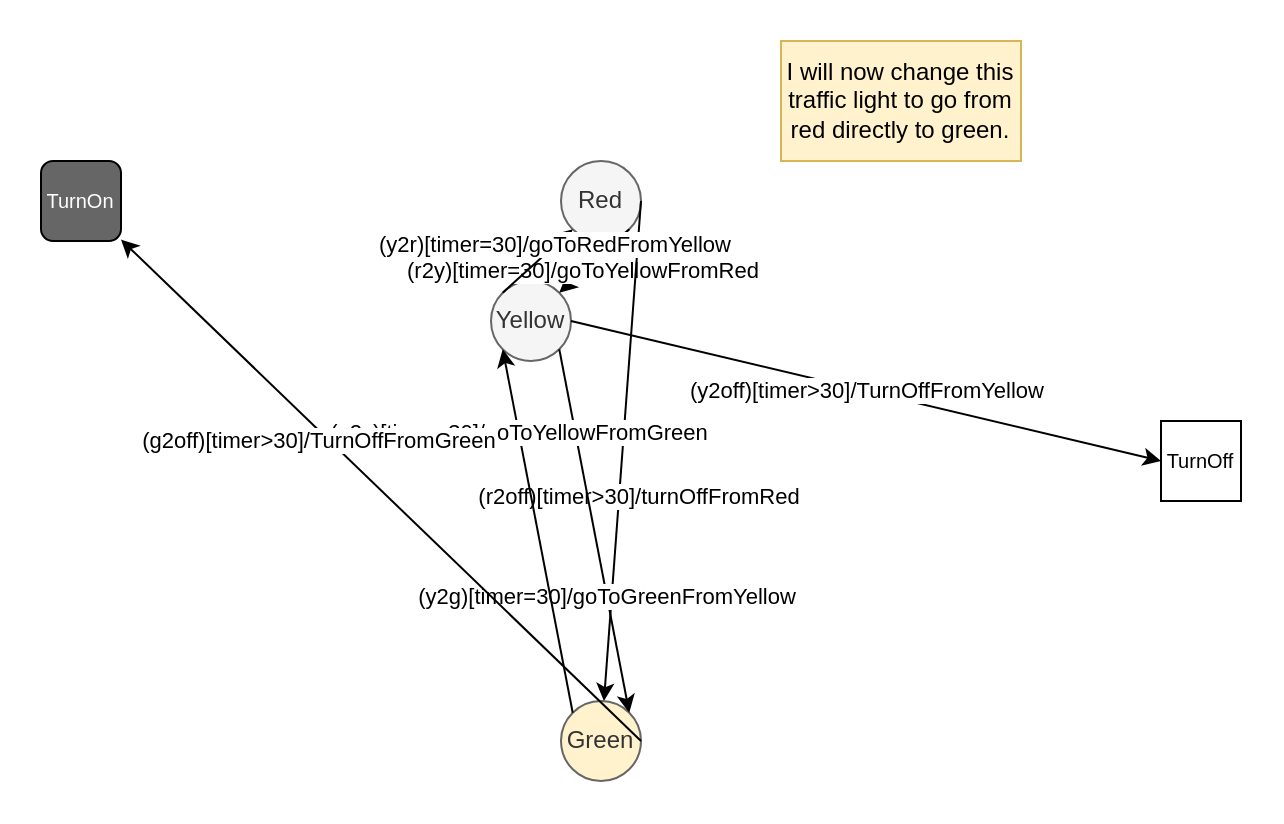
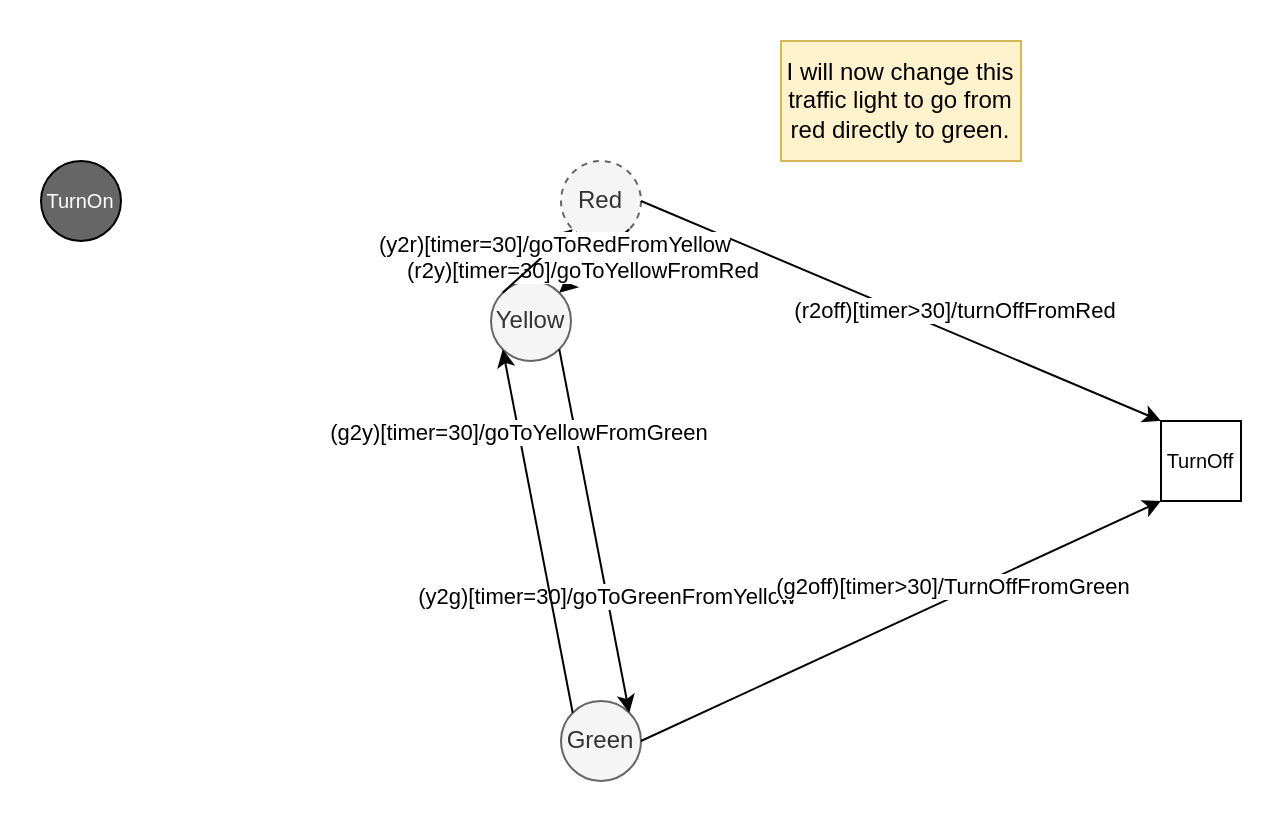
  <mxCell id="0" />
  <mxCell id="1" parent="0" />
  <mxCell id="2" value="I will now change this traffic light to go from red directly to green." style="rounded=0;whiteSpace=wrap;html=1;fillColor=#fff2cc;strokeColor=#d6b656;" vertex="1" parent="1"><mxGeometry x="390" y="20" width="120" height="60" as="geometry" /></mxCell>
- <mxCell id="3" value="TurnOn" style="whiteSpace=wrap;html=1;fontSize=10;fillColor=#666666;fontColor=#FFFFFF;rounded=1;" parent="1" vertex="1"><mxGeometry x="20" y="80" width="40" height="40" as="geometry" /></mxCell>
+ <mxCell id="3" value="TurnOn" style="ellipse;whiteSpace=wrap;html=1;fontSize=10;fillColor=#666666;fontColor=#FFFFFF;" parent="1" vertex="1"><mxGeometry x="20" y="80" width="40" height="40" as="geometry" /></mxCell>
  <mxCell id="4" value="TurnOff" style="whiteSpace=wrap;html=1;fontSize=10;rounded=0;" parent="1" vertex="1"><mxGeometry x="580" y="210" width="40" height="40" as="geometry" /></mxCell>
- <mxCell id="5" value="Red" style="ellipse;whiteSpace=wrap;html=1;fillColor=#f5f5f5;fontColor=#333333;strokeColor=#666666;" parent="1" vertex="1"><mxGeometry x="280" y="80" width="40" height="40" as="geometry" /></mxCell>
+ <mxCell id="5" value="Red" style="ellipse;whiteSpace=wrap;html=1;fillColor=#f5f5f5;fontColor=#333333;strokeColor=#666666;dashed=1;" parent="1" vertex="1"><mxGeometry x="280" y="80" width="40" height="40" as="geometry" /></mxCell>
  <mxCell id="6" value="Yellow" style="ellipse;whiteSpace=wrap;html=1;fillColor=#f5f5f5;fontColor=#333333;strokeColor=#666666;" parent="1" vertex="1"><mxGeometry x="245" y="140" width="40" height="40" as="geometry" /></mxCell>
- <mxCell id="7" value="Green" style="ellipse;whiteSpace=wrap;html=1;fillColor=#fff2cc;fontColor=#333333;strokeColor=#666666;" parent="1" vertex="1"><mxGeometry x="280" y="350" width="40" height="40" as="geometry" /></mxCell>
+ <mxCell id="7" value="Green" style="ellipse;whiteSpace=wrap;html=1;fillColor=#f5f5f5;fontColor=#333333;strokeColor=#666666;" parent="1" vertex="1"><mxGeometry x="280" y="350" width="40" height="40" as="geometry" /></mxCell>
  <mxCell id="8" value="(r2y)[timer=30]/goToYellowFromRed" style="rounded=0;orthogonalLoop=1;jettySize=auto;html=1;exitX=1;exitY=1;exitDx=0;exitDy=0;entryX=1;entryY=0;entryDx=0;entryDy=0;" parent="1" source="5" target="6" edge="1"><mxGeometry x="0.295" relative="1" as="geometry"><mxPoint as="offset" /></mxGeometry></mxCell>
- <mxCell id="9" value="(r2off)[timer&amp;gt;30]/turnOffFromRed" style="rounded=0;orthogonalLoop=1;jettySize=auto;html=1;exitX=1;exitY=0.5;exitDx=0;exitDy=0;" parent="1" source="5" target="7" edge="1"><mxGeometry x="0.179" y="10" relative="1" as="geometry"><mxPoint x="390" y="170" as="targetPoint" /><mxPoint as="offset" /></mxGeometry></mxCell>
+ <mxCell id="9" value="(r2off)[timer&amp;gt;30]/turnOffFromRed" style="rounded=0;orthogonalLoop=1;jettySize=auto;html=1;exitX=1;exitY=0.5;exitDx=0;exitDy=0;entryX=0;entryY=0;entryDx=0;entryDy=0;" parent="1" source="5" target="4" edge="1"><mxGeometry x="0.179" y="10" relative="1" as="geometry"><mxPoint x="390" y="170" as="targetPoint" /><mxPoint as="offset" /></mxGeometry></mxCell>
  <mxCell id="10" value="(y2r)[timer=30]/goToRedFromYellow" style="rounded=0;orthogonalLoop=1;jettySize=auto;html=1;exitX=0;exitY=0;exitDx=0;exitDy=0;entryX=0;entryY=1;entryDx=0;entryDy=0;" parent="1" source="6" target="5" edge="1"><mxGeometry x="0.492" relative="1" as="geometry"><mxPoint as="offset" /></mxGeometry></mxCell>
  <mxCell id="11" value="(y2g)[timer=30]/goToGreenFromYellow" style="rounded=0;orthogonalLoop=1;jettySize=auto;html=1;exitX=1;exitY=1;exitDx=0;exitDy=0;entryX=1;entryY=0;entryDx=0;entryDy=0;" parent="1" source="6" target="7" edge="1"><mxGeometry x="0.358" relative="1" as="geometry"><mxPoint as="offset" /></mxGeometry></mxCell>
- <mxCell id="12" value="(y2off)[timer&amp;gt;30]/TurnOffFromYellow" style="edgeStyle=none;rounded=0;orthogonalLoop=1;jettySize=auto;html=1;exitX=1;exitY=0.5;exitDx=0;exitDy=0;entryX=0;entryY=0.5;entryDx=0;entryDy=0;" parent="1" source="6" target="4" edge="1"><mxGeometry relative="1" as="geometry"><mxPoint x="390" y="180" as="targetPoint" /></mxGeometry></mxCell>
  <mxCell id="13" value="(g2y)[timer=30]/goToYellowFromGreen" style="rounded=0;orthogonalLoop=1;jettySize=auto;html=1;exitX=0;exitY=0;exitDx=0;exitDy=0;entryX=0;entryY=1;entryDx=0;entryDy=0;" parent="1" source="7" target="6" edge="1"><mxGeometry x="0.537" relative="1" as="geometry"><mxPoint as="offset" /></mxGeometry></mxCell>
- <mxCell id="14" value="(g2off)[timer&amp;gt;30]/TurnOffFromGreen" style="edgeStyle=none;rounded=0;orthogonalLoop=1;jettySize=auto;html=1;exitX=1;exitY=0.5;exitDx=0;exitDy=0;" parent="1" source="7" target="3" edge="1"><mxGeometry x="0.216" y="4" relative="1" as="geometry"><mxPoint x="390" y="190" as="targetPoint" /><mxPoint as="offset" /></mxGeometry></mxCell>
+ <mxCell id="14" value="(g2off)[timer&amp;gt;30]/TurnOffFromGreen" style="edgeStyle=none;rounded=0;orthogonalLoop=1;jettySize=auto;html=1;exitX=1;exitY=0.5;exitDx=0;exitDy=0;entryX=0;entryY=1;entryDx=0;entryDy=0;" parent="1" source="7" target="4" edge="1"><mxGeometry x="0.216" y="4" relative="1" as="geometry"><mxPoint x="390" y="190" as="targetPoint" /><mxPoint as="offset" /></mxGeometry></mxCell>
